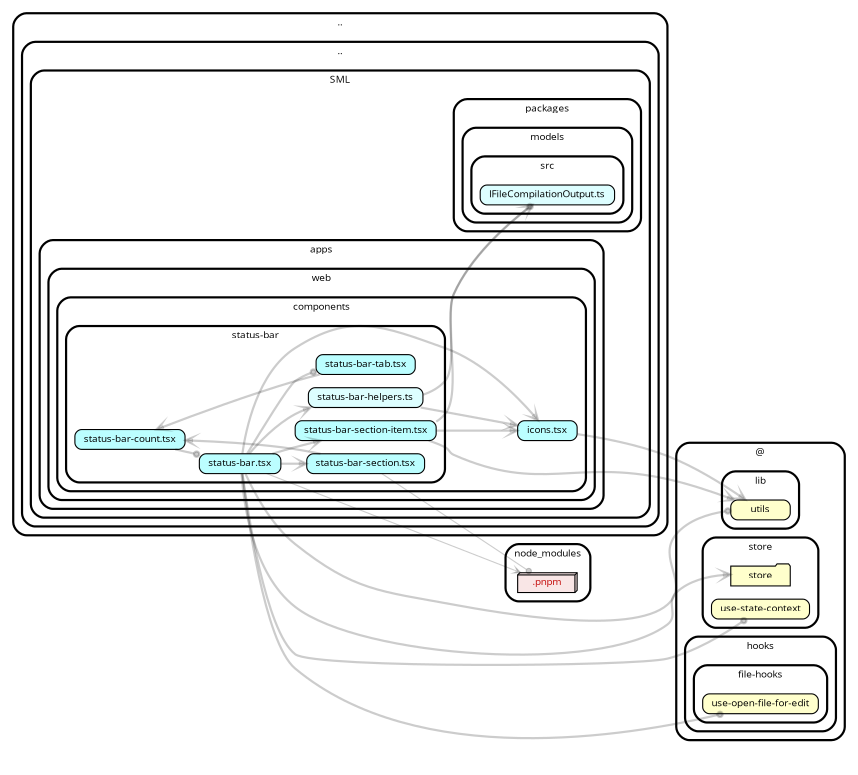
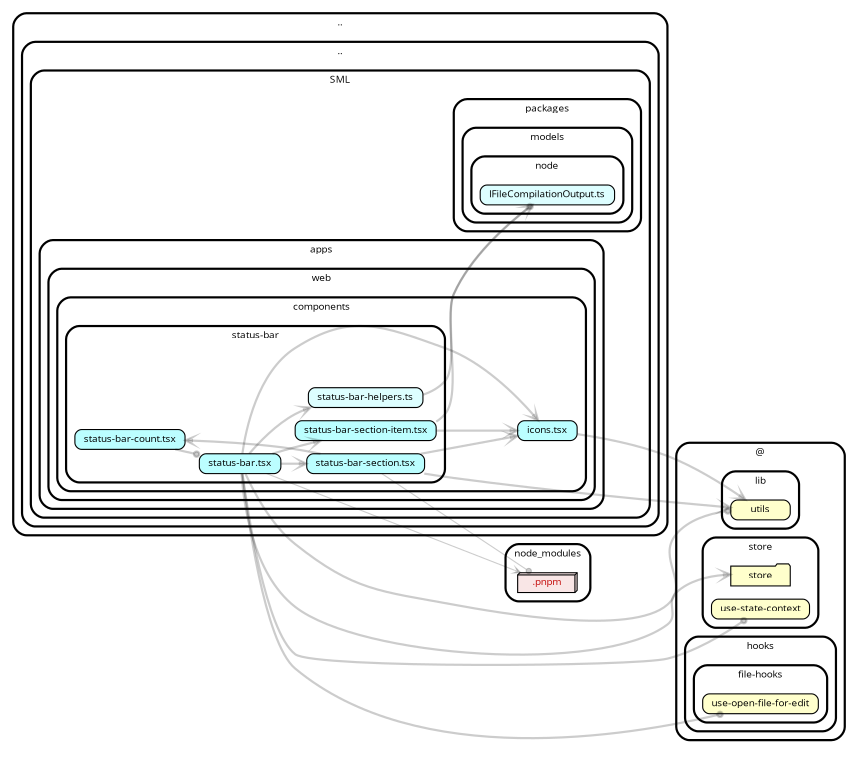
  strict digraph {
    compound=true
    fillcolor="#ffffff"
    fontname="Open Sans"
    fontsize=9
    nodesep=0.16
    rankdir=LR
    ranksep=0.18
    splines=true
    style="rounded,bold,filled"
    node [color=black fillcolor="#bbfeff" fontcolor=black fontname="Open Sans" fontsize=9 shape=box style="rounded, filled"]
    edge [arrowhead=vee arrowsize=0.6 color="#00000033" fontname="Open Sans" fontsize=9 penwidth=2.0]
    n1 [height=0.2 label=<status-bar-count.tsx>]
    n2 [height=0.2 label=<status-bar.tsx>]
    n3 [fillcolor="#ddfeff" height=0.2 label=<status-bar-helpers.ts>]
    n4 [height=0.2 label=<status-bar-section-item.tsx>]
    n5 [height=0.2 label=<status-bar-section.tsx>]
-   n6 [height=0.2 label=<status-bar-tab.tsx>]
    n7 [height=0.2 label=<icons.tsx>]
    n8 [fillcolor="#ddfeff" height=0.2 label=<IFileCompilationOutput.ts>]
    n9 [fillcolor="#ffffcc" height=0.2 label=<utils>]
    n10 [fillcolor="#ffffcc" height=0.2 label=store shape=folder]
    n11 [fillcolor="#ffffcc" height=0.2 label=<use-state-context>]
    n12 [fillcolor="#ffffcc" height=0.2 label=<use-open-file-for-edit>]
    n13 [fillcolor="#c40b0a1a" fontcolor="#c40b0a" height=0.2 label=<.pnpm> shape=box3d]
    subgraph cluster_1 {
      label=".."
      subgraph cluster_2 {
        label=".."
        subgraph cluster_3 {
          label=SML
          subgraph cluster_4 {
            label=apps
            subgraph cluster_5 {
              label=web
              subgraph cluster_6 {
                label=components
                n7
                subgraph cluster_7 {
                  label="status-bar"
                  n1
                  n2
                  n3
                  n4
                  n5
-                 n6
                }
              }
            }
          }
          subgraph cluster_8 {
            label=packages
            subgraph cluster_9 {
              label=models
              subgraph cluster_10 {
-               label=src
+               label="node"
                n8
              }
            }
          }
        }
      }
    }
    subgraph cluster_11 {
      label="@"
      subgraph cluster_12 {
        label=lib
        n9
      }
      subgraph cluster_13 {
        label=store
        n10
        n11
      }
      subgraph cluster_14 {
        label=hooks
        subgraph cluster_15 {
          label="file-hooks"
          n12
        }
      }
    }
    subgraph cluster_16 {
      label=node_modules
      n13
    }
    n1 -> n2 [arrowhead=dot]
    n2 -> n3
    n2 -> n4
    n2 -> n5
-   n2 -> n6 [arrowhead=dot]
    n2 -> n7
    n2 -> n9 [arrowhead=dot]
    n2 -> n10
    n2 -> n11 [arrowhead=dot]
    n2 -> n12 [arrowhead=dot]
    n2 -> n13 [penwidth=1.0]
    n3 -> n8
    n4 -> n7
    n4 -> n8 [arrowhead=dot]
    n5 -> n1
-   n3 -> n7
-   n4 -> n9
+   n5 -> n7
+   n5 -> n9
    n5 -> n13 [arrowhead=dot penwidth=1.0]
-   n6 -> n1
    n7 -> n9
  }
